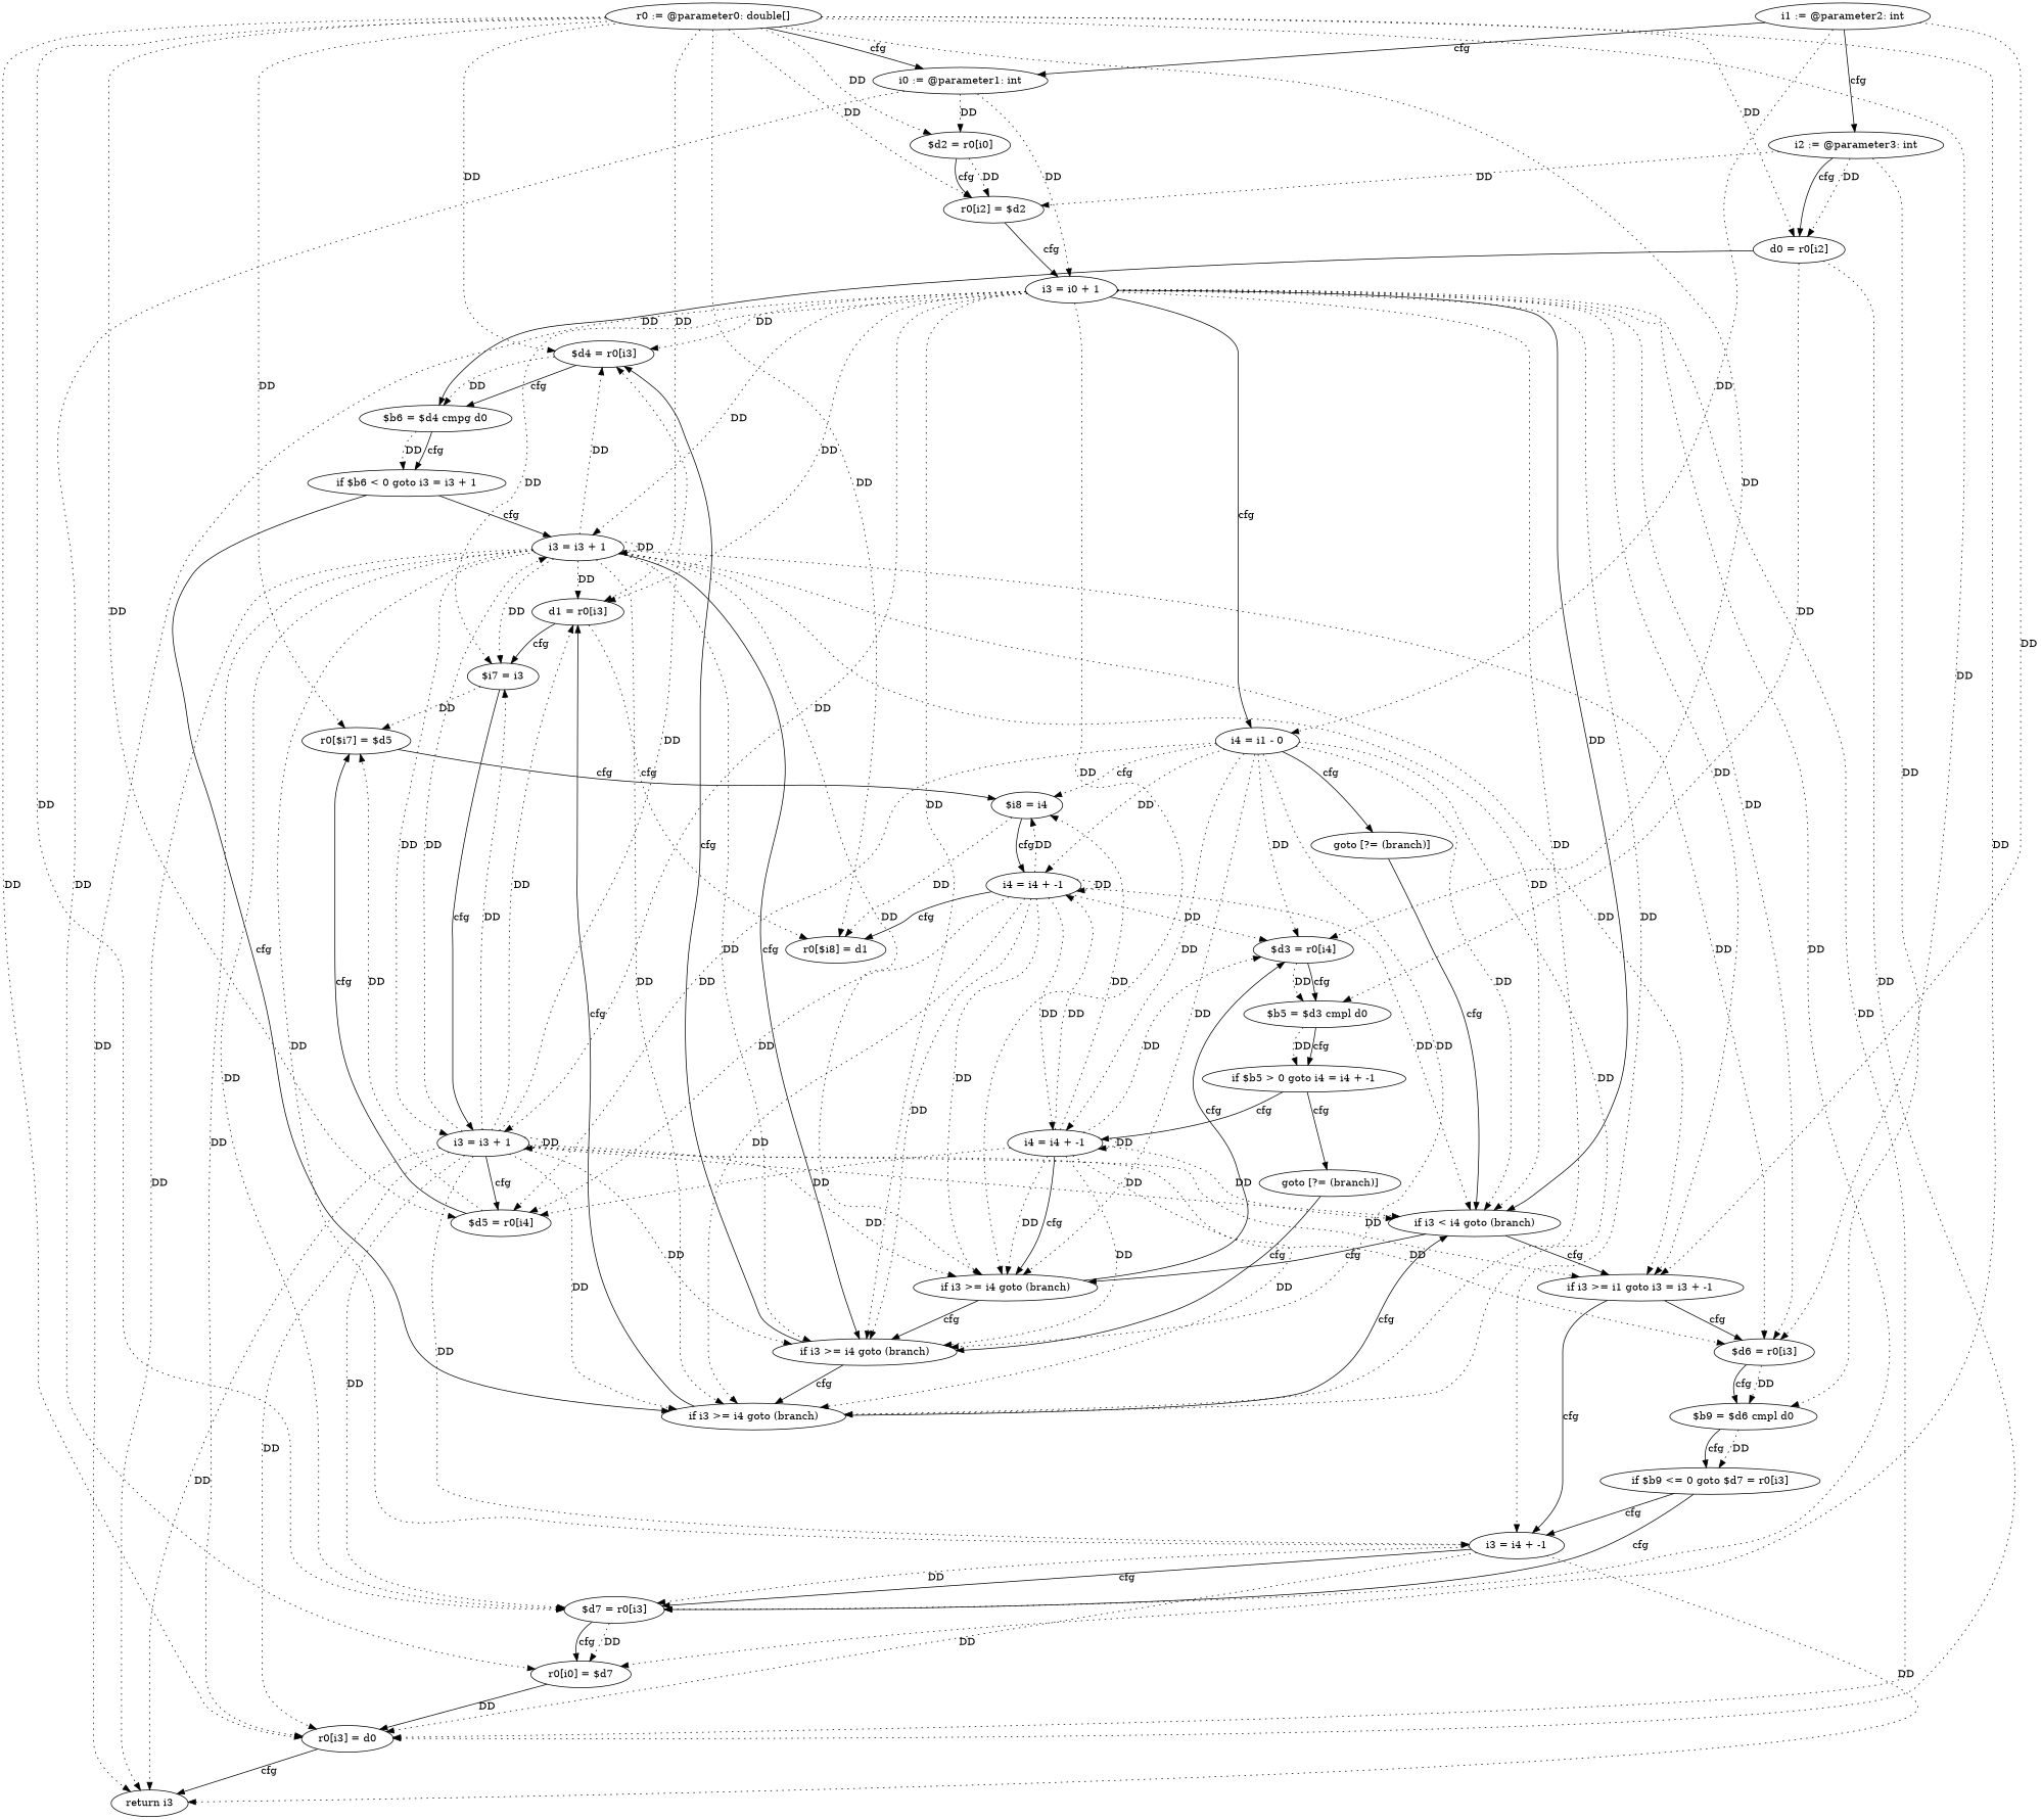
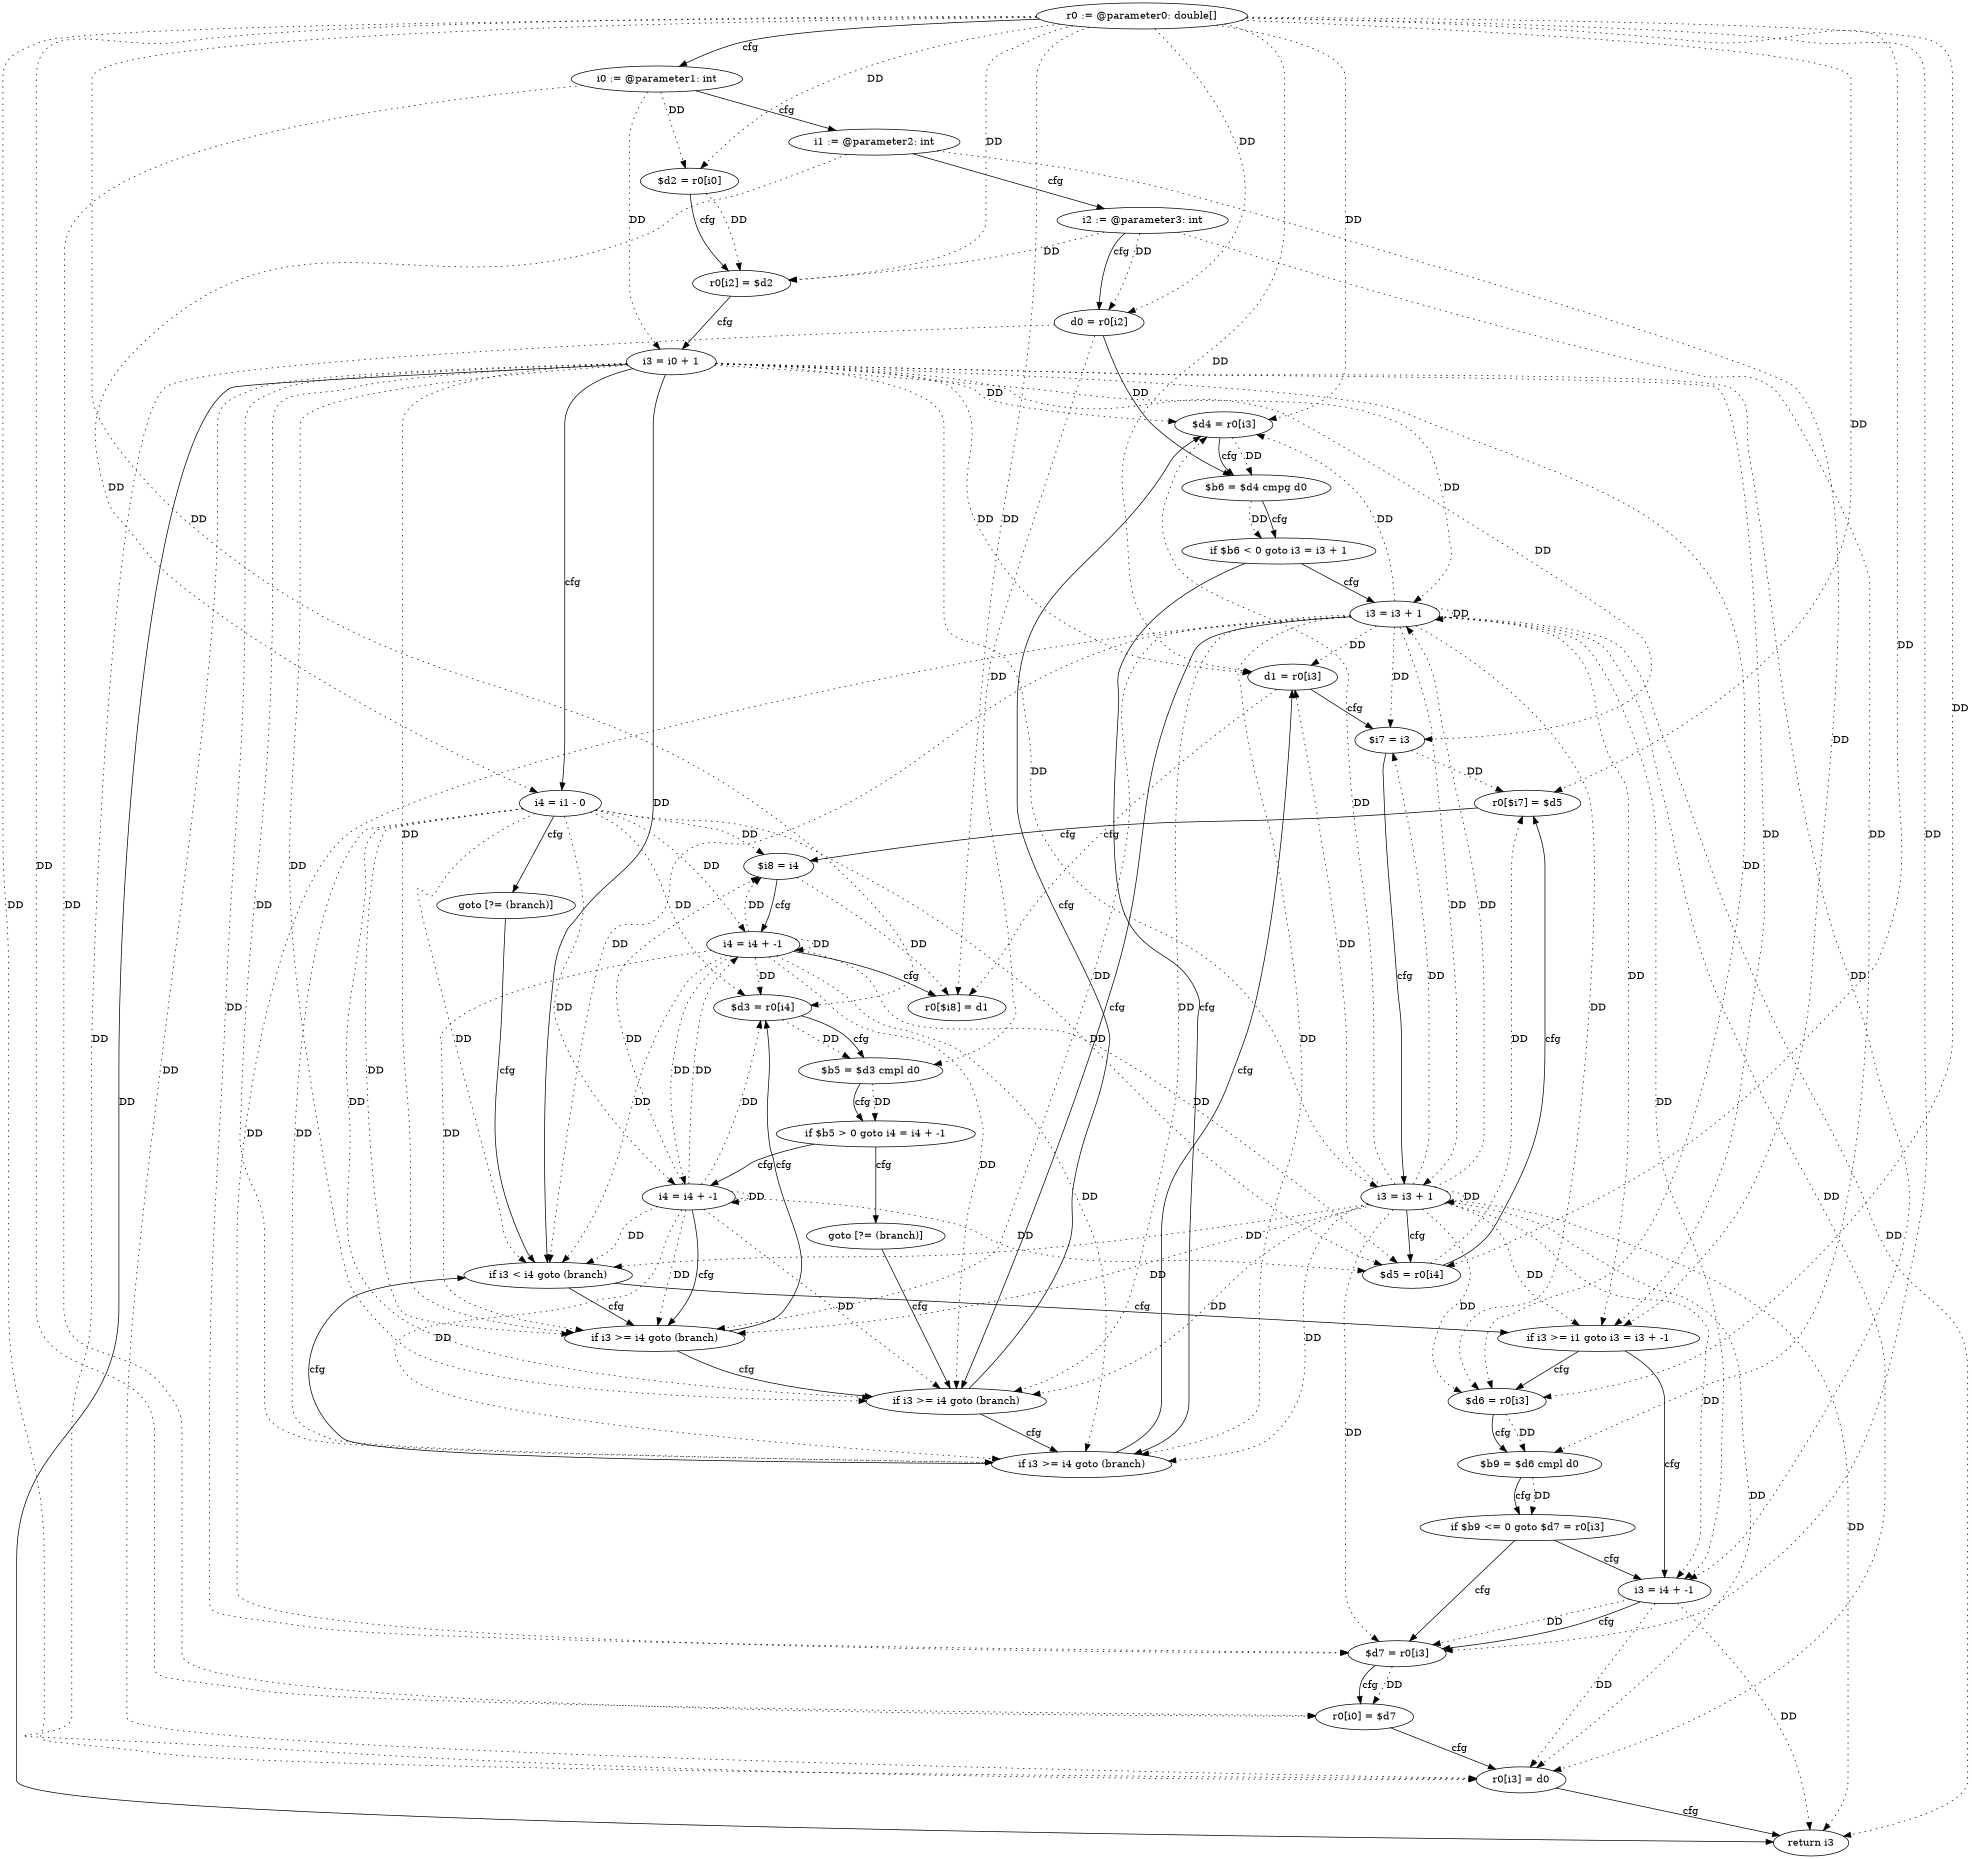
  digraph {
    edge [style=dotted]
    n1 [label="r0 := @parameter0: double[]"]
    n2 [label="i0 := @parameter1: int"]
    n3 [label="d0 = r0[i2]"]
    n4 [label="$d2 = r0[i0]"]
    n5 [label="r0[i2] = $d2"]
    n6 [label="$d3 = r0[i4]"]
    n7 [label="$d4 = r0[i3]"]
    n8 [label="d1 = r0[i3]"]
    n9 [label="$d5 = r0[i4]"]
    n10 [label="r0[$i7] = $d5"]
    n11 [label="r0[$i8] = d1"]
    n12 [label="$d6 = r0[i3]"]
    n13 [label="$d7 = r0[i3]"]
    n14 [label="r0[i0] = $d7"]
    n15 [label="r0[i3] = d0"]
    n16 [label="i1 := @parameter2: int"]
    n17 [label="i3 = i0 + 1"]
    n18 [label="$b5 = $d3 cmpl d0"]
    n19 [label="$b6 = $d4 cmpg d0"]
    n20 [label="$i7 = i3"]
    n21 [label="$i8 = i4"]
    n22 [label="$b9 = $d6 cmpl d0"]
    n23 [label="return i3"]
    n24 [label="i2 := @parameter3: int"]
    n25 [label="i4 = i1 - 0"]
    n26 [label="if i3 >= i1 goto i3 = i3 + -1"]
    n27 [label="if i3 >= i4 goto (branch)"]
    n28 [label="i3 = i3 + 1"]
    n29 [label="if i3 >= i4 goto (branch)"]
    n30 [label="if i3 >= i4 goto (branch)"]
    n31 [label="i3 = i3 + 1"]
    n32 [label="if i3 < i4 goto (branch)"]
    n33 [label="i3 = i4 + -1"]
    n34 [label="goto [?= (branch)]"]
    n35 [label="i4 = i4 + -1"]
    n36 [label="i4 = i4 + -1"]
    n37 [label="if $b5 > 0 goto i4 = i4 + -1"]
    n38 [label="if $b6 < 0 goto i3 = i3 + 1"]
    n39 [label="if $b9 <= 0 goto $d7 = r0[i3]"]
    n40 [label="goto [?= (branch)]"]
    n1 -> n2 [label=cfg style=""]
    n1 -> n3 [label=DD]
    n1 -> n4 [label=DD]
    n1 -> n5 [label=DD]
    n1 -> n6 [label=DD]
    n1 -> n7 [label=DD]
    n1 -> n8 [label=DD]
    n1 -> n9 [label=DD]
    n1 -> n10 [label=DD]
    n1 -> n11 [label=DD]
    n1 -> n12 [label=DD]
    n1 -> n13 [label=DD]
    n1 -> n14 [label=DD]
    n1 -> n15 [label=DD]
    n2 -> n4 [label=DD]
    n2 -> n14 [label=DD]
-   n16 -> n2 [label=cfg style=""]
+   n2 -> n16 [label=cfg style=""]
    n2 -> n17 [label=DD]
    n3 -> n15 [label=DD]
    n3 -> n18 [label=DD]
    n3 -> n19 [label=DD style=solid]
    n4 -> n5 [label=DD]
    n4 -> n5 [label=cfg style=""]
    n5 -> n17 [label=cfg style=""]
    n6 -> n18 [label=DD]
    n6 -> n18 [label=cfg style=""]
    n7 -> n19 [label=DD]
    n7 -> n19 [label=cfg style=""]
    n8 -> n11 [label=cfg]
    n8 -> n20 [label=cfg style=""]
    n9 -> n10 [label=DD]
    n9 -> n10 [label=cfg style=""]
    n10 -> n21 [label=cfg style=""]
    n12 -> n22 [label=DD]
    n12 -> n22 [label=cfg style=""]
    n13 -> n14 [label=DD]
    n13 -> n14 [label=cfg style=""]
-   n14 -> n15 [label=DD style=""]
+   n14 -> n15 [label=cfg style=""]
    n15 -> n23 [label=cfg style=""]
    n16 -> n24 [label=cfg style=""]
    n16 -> n25 [label=DD]
    n16 -> n26 [label=DD]
    n17 -> n7 [label=DD]
    n17 -> n8 [label=DD]
    n17 -> n12 [label=DD]
    n17 -> n13 [label=DD]
    n17 -> n15 [label=DD]
    n17 -> n20 [label=DD]
-   n17 -> n23 [label=DD]
+   n17 -> n23 [label=DD style=solid]
    n17 -> n25 [label=cfg style=""]
    n17 -> n26 [label=DD]
    n17 -> n27 [label=DD]
    n17 -> n28 [label=DD]
    n17 -> n29 [label=DD]
    n17 -> n30 [label=DD]
    n17 -> n31 [label=DD]
    n17 -> n32 [label=DD style=solid]
    n17 -> n33 [label=DD]
    n18 -> n37 [label=DD]
    n18 -> n37 [label=cfg style=""]
    n19 -> n38 [label=DD]
    n19 -> n38 [label=cfg style=""]
    n20 -> n10 [label=DD]
    n20 -> n31 [label=cfg style=""]
    n21 -> n11 [label=DD]
    n21 -> n36 [label=cfg style=""]
    n22 -> n39 [label=DD]
    n22 -> n39 [label=cfg style=""]
    n24 -> n3 [label=DD]
    n24 -> n3 [label=cfg style=""]
    n24 -> n5 [label=DD]
    n24 -> n22 [label=DD]
    n25 -> n6 [label=DD]
    n25 -> n9 [label=DD]
-   n25 -> n21 [label=cfg]
+   n25 -> n21 [label=DD]
    n25 -> n27 [label=DD]
    n25 -> n29 [label=DD]
    n25 -> n30 [label=DD]
    n25 -> n32 [label=DD]
    n25 -> n34 [label=cfg style=""]
    n25 -> n35 [label=DD]
    n25 -> n36 [label=DD]
    n26 -> n12 [label=cfg style=""]
    n26 -> n33 [label=cfg style=""]
    n27 -> n6 [label=cfg style=""]
    n27 -> n29 [label=cfg style=""]
    n28 -> n7 [label=DD]
    n28 -> n8 [label=DD]
    n28 -> n12 [label=DD]
    n28 -> n13 [label=DD]
    n28 -> n15 [label=DD]
    n28 -> n20 [label=DD]
    n28 -> n23 [label=DD]
    n28 -> n26 [label=DD]
    n28 -> n27 [label=DD]
    n28 -> n28 [label=DD]
    n28 -> n29 [label=DD]
    n28 -> n29 [label=cfg style=""]
    n28 -> n30 [label=DD]
    n28 -> n31 [label=DD]
    n28 -> n32 [label=DD]
    n28 -> n33 [label=DD]
    n29 -> n7 [label=cfg style=""]
    n29 -> n30 [label=cfg style=""]
    n30 -> n8 [label=cfg style=""]
    n30 -> n32 [label=cfg style=""]
    n31 -> n7 [label=DD]
    n31 -> n8 [label=DD]
    n31 -> n9 [label=cfg style=""]
    n31 -> n12 [label=DD]
    n31 -> n13 [label=DD]
    n31 -> n15 [label=DD]
    n31 -> n20 [label=DD]
    n31 -> n23 [label=DD]
    n31 -> n26 [label=DD]
    n31 -> n27 [label=DD]
    n31 -> n28 [label=DD]
    n31 -> n29 [label=DD]
    n31 -> n30 [label=DD]
    n31 -> n31 [label=DD]
    n31 -> n32 [label=DD]
    n31 -> n33 [label=DD]
    n32 -> n26 [label=cfg style=""]
    n32 -> n27 [label=cfg style=""]
    n33 -> n13 [label=DD]
    n33 -> n13 [label=cfg style=""]
    n33 -> n15 [label=DD]
    n33 -> n23 [label=DD]
    n34 -> n32 [label=cfg style=""]
    n35 -> n6 [label=DD]
    n35 -> n9 [label=DD]
    n35 -> n21 [label=DD]
    n35 -> n27 [label=DD]
    n35 -> n27 [label=cfg style=""]
    n35 -> n29 [label=DD]
    n35 -> n30 [label=DD]
    n35 -> n32 [label=DD]
    n35 -> n35 [label=DD]
    n35 -> n36 [label=DD]
    n36 -> n6 [label=DD]
    n36 -> n9 [label=DD]
    n36 -> n11 [label=cfg style=""]
    n36 -> n21 [label=DD]
    n36 -> n27 [label=DD]
    n36 -> n29 [label=DD]
    n36 -> n30 [label=DD]
    n36 -> n32 [label=DD]
    n36 -> n35 [label=DD]
    n36 -> n36 [label=DD]
    n37 -> n35 [label=cfg style=""]
    n37 -> n40 [label=cfg style=""]
    n38 -> n28 [label=cfg style=""]
    n38 -> n30 [label=cfg style=""]
    n39 -> n13 [label=cfg style=""]
    n39 -> n33 [label=cfg style=""]
    n40 -> n29 [label=cfg style=""]
  }
